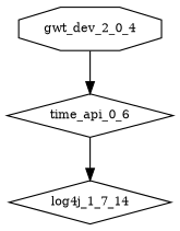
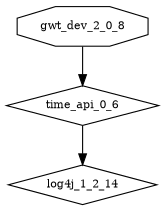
  digraph {
    node [fontsize=10.0 shape=diamond]
-   gwt_dev_2_0_4 [shape=octagon]
+   gwt_dev_2_0_4 [shape=octagon label=gwt_dev_2_0_8]
    time_api_0_6
-   log4j_1_2_14 [label=log4j_1_7_14]
+   log4j_1_2_14
    gwt_dev_2_0_4 -> time_api_0_6
    time_api_0_6 -> log4j_1_2_14
  }
